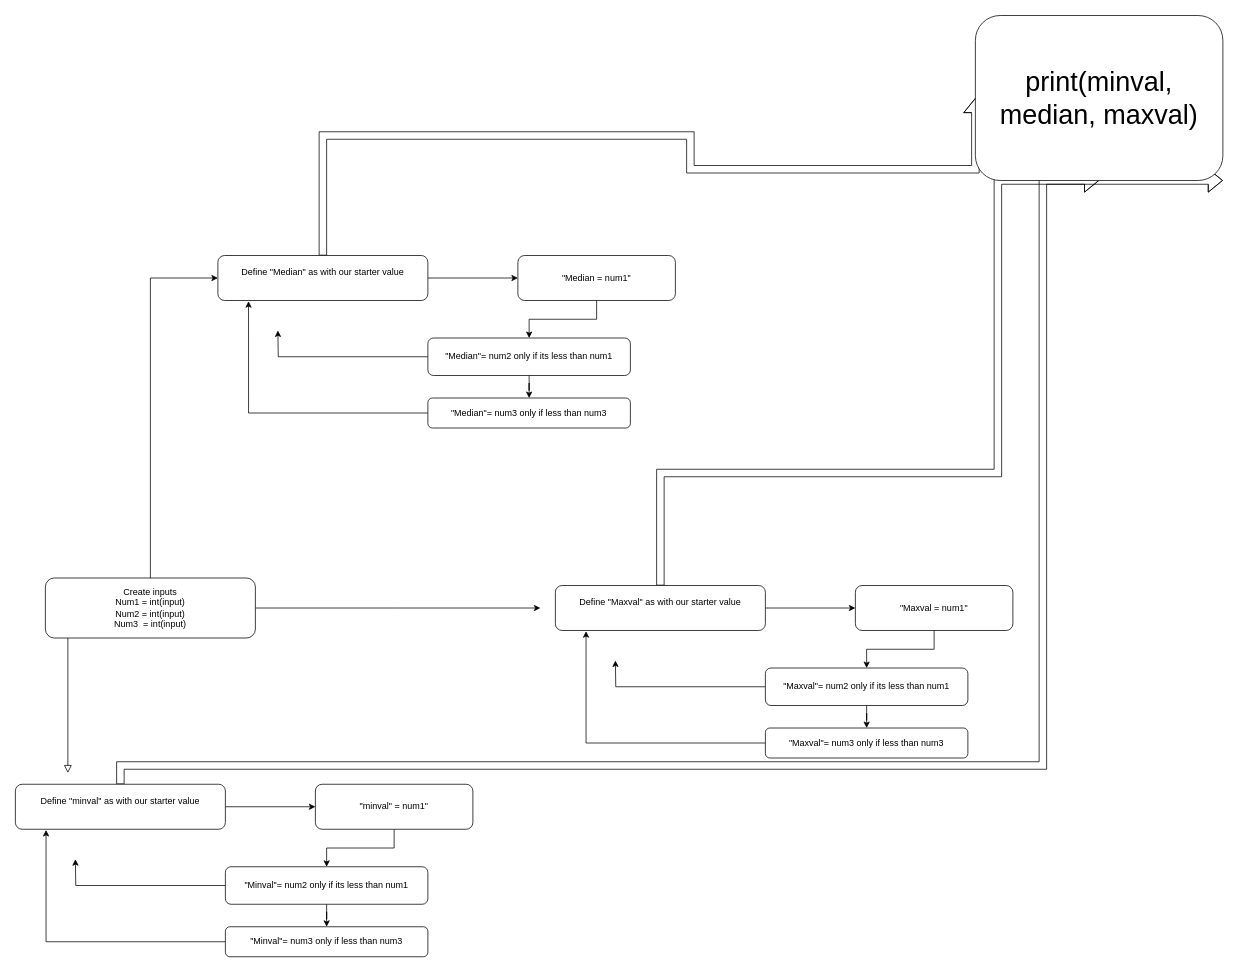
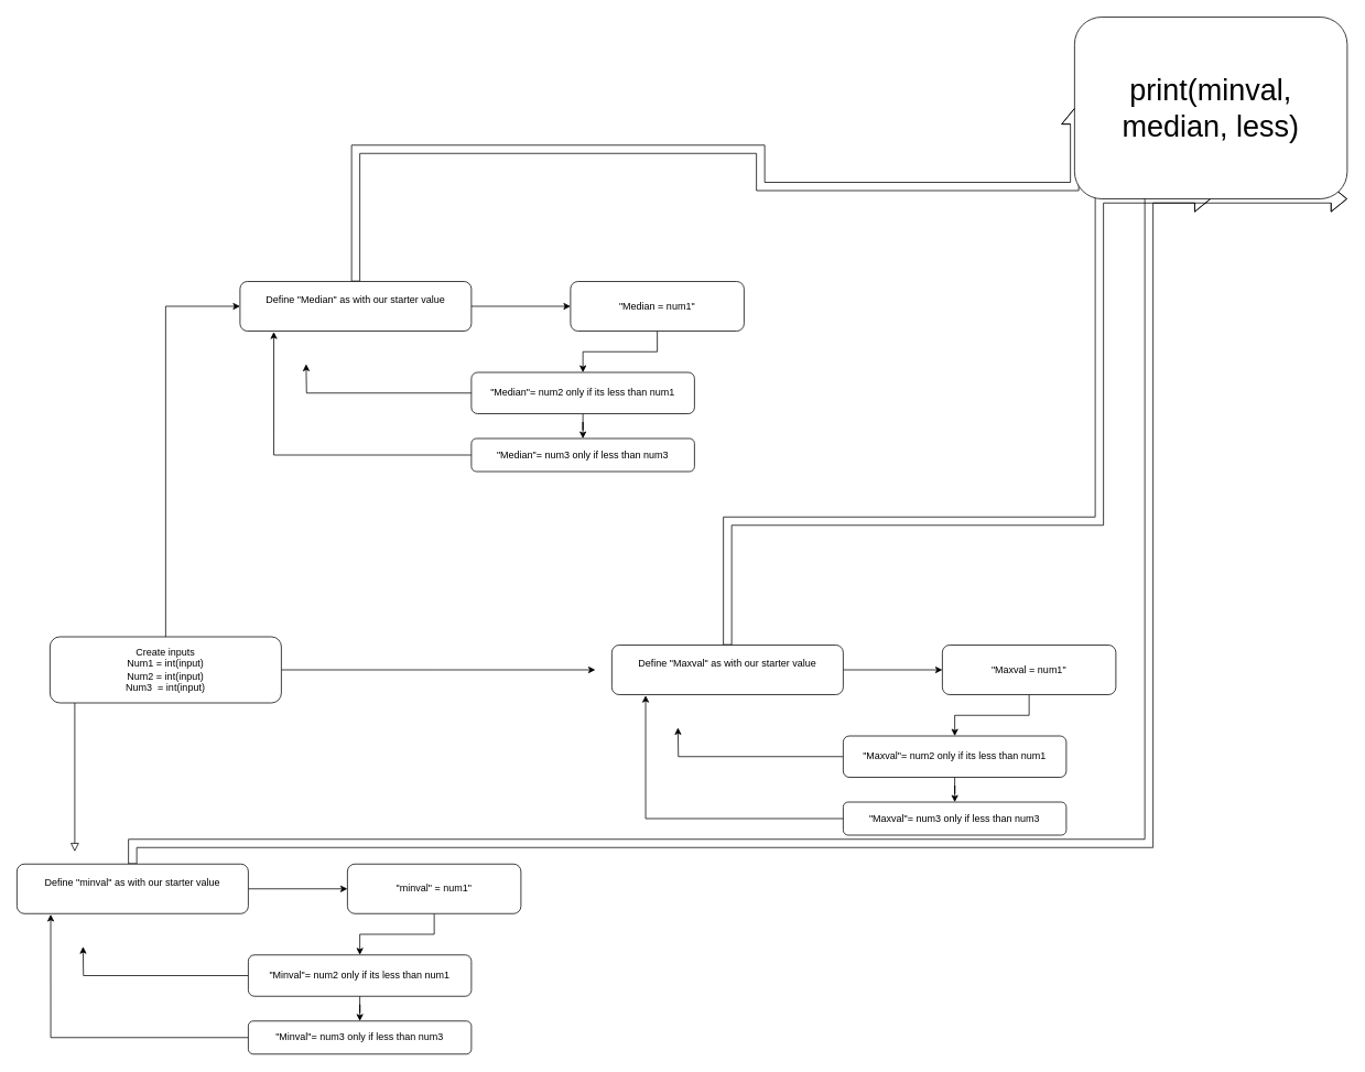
  <mxCell id="0" />
  <mxCell id="1" parent="0" />
  <mxCell id="2" value="" style="rounded=0;html=1;jettySize=auto;orthogonalLoop=1;fontSize=11;endArrow=block;endFill=0;endSize=8;strokeWidth=1;shadow=0;labelBackgroundColor=none;edgeStyle=orthogonalEdgeStyle;" parent="1" source="5" edge="1"><mxGeometry relative="1" as="geometry"><mxPoint x="90" y="1030" as="targetPoint" /><Array as="points"><mxPoint x="90" y="990" /></Array></mxGeometry></mxCell>
  <mxCell id="3" style="edgeStyle=orthogonalEdgeStyle;rounded=0;orthogonalLoop=1;jettySize=auto;html=1;" edge="1" parent="1" source="5"><mxGeometry relative="1" as="geometry"><mxPoint x="720" y="810" as="targetPoint" /></mxGeometry></mxCell>
  <mxCell id="4" style="edgeStyle=orthogonalEdgeStyle;rounded=0;orthogonalLoop=1;jettySize=auto;html=1;entryX=0;entryY=0.5;entryDx=0;entryDy=0;" edge="1" parent="1" source="5" target="28"><mxGeometry relative="1" as="geometry" /></mxCell>
  <mxCell id="5" value="Create inputs&lt;div&gt;Num1 = int(input)&lt;/div&gt;&lt;div&gt;Num2 = int(input)&lt;/div&gt;&lt;div&gt;Num3&amp;nbsp; = int(input)&lt;/div&gt;" style="rounded=1;whiteSpace=wrap;html=1;fontSize=12;glass=0;strokeWidth=1;shadow=0;" parent="1" vertex="1"><mxGeometry x="60" y="770" width="280" height="80" as="geometry" /></mxCell>
  <mxCell id="6" style="edgeStyle=orthogonalEdgeStyle;rounded=0;orthogonalLoop=1;jettySize=auto;html=1;entryX=0;entryY=0.5;entryDx=0;entryDy=0;" edge="1" parent="1" source="8" target="15"><mxGeometry relative="1" as="geometry"><mxPoint x="420" y="1105" as="targetPoint" /></mxGeometry></mxCell>
  <mxCell id="7" style="edgeStyle=orthogonalEdgeStyle;rounded=0;orthogonalLoop=1;jettySize=auto;html=1;entryX=1;entryY=1;entryDx=0;entryDy=0;shape=flexArrow;" edge="1" parent="1" source="8" target="36"><mxGeometry relative="1" as="geometry"><Array as="points"><mxPoint x="160" y="1020" /><mxPoint x="1390" y="1020" /></Array></mxGeometry></mxCell>
  <mxCell id="8" value="Define &quot;minval&quot; as with our starter value&lt;div&gt;&amp;nbsp;&lt;/div&gt;" style="rounded=1;whiteSpace=wrap;html=1;" vertex="1" parent="1"><mxGeometry x="20" y="1045" width="280" height="60" as="geometry" /></mxCell>
  <mxCell id="9" style="edgeStyle=orthogonalEdgeStyle;rounded=0;orthogonalLoop=1;jettySize=auto;html=1;" edge="1" parent="1" source="11"><mxGeometry relative="1" as="geometry"><mxPoint x="100" y="1145" as="targetPoint" /></mxGeometry></mxCell>
  <mxCell id="10" style="edgeStyle=orthogonalEdgeStyle;rounded=0;orthogonalLoop=1;jettySize=auto;html=1;entryX=0.5;entryY=0;entryDx=0;entryDy=0;" edge="1" parent="1" source="11" target="13"><mxGeometry relative="1" as="geometry" /></mxCell>
  <mxCell id="11" value="&quot;Minval&quot;= num2 only if its less than num1" style="rounded=1;whiteSpace=wrap;html=1;" vertex="1" parent="1"><mxGeometry x="300" y="1155" width="270" height="50" as="geometry" /></mxCell>
  <mxCell id="12" style="edgeStyle=orthogonalEdgeStyle;rounded=0;orthogonalLoop=1;jettySize=auto;html=1;entryX=0.146;entryY=1.017;entryDx=0;entryDy=0;entryPerimeter=0;exitX=0;exitY=0.5;exitDx=0;exitDy=0;" edge="1" parent="1" source="13" target="8"><mxGeometry relative="1" as="geometry"><mxPoint x="60" y="1145" as="targetPoint" /></mxGeometry></mxCell>
  <mxCell id="13" value="&quot;Minval&quot;= num3 only if less than num3" style="rounded=1;whiteSpace=wrap;html=1;" vertex="1" parent="1"><mxGeometry x="300" y="1235" width="270" height="40" as="geometry" /></mxCell>
  <mxCell id="14" style="edgeStyle=orthogonalEdgeStyle;rounded=0;orthogonalLoop=1;jettySize=auto;html=1;" edge="1" parent="1" source="15" target="11"><mxGeometry relative="1" as="geometry" /></mxCell>
  <mxCell id="15" value="&quot;minval&quot; = num1&quot;" style="rounded=1;whiteSpace=wrap;html=1;" vertex="1" parent="1"><mxGeometry x="420" y="1045" width="210" height="60" as="geometry" /></mxCell>
  <mxCell id="16" style="edgeStyle=orthogonalEdgeStyle;rounded=0;orthogonalLoop=1;jettySize=auto;html=1;entryX=0;entryY=0.5;entryDx=0;entryDy=0;" edge="1" parent="1" source="18" target="25"><mxGeometry relative="1" as="geometry"><mxPoint x="1140" y="840" as="targetPoint" /></mxGeometry></mxCell>
  <mxCell id="17" style="edgeStyle=orthogonalEdgeStyle;rounded=0;orthogonalLoop=1;jettySize=auto;html=1;entryX=0.5;entryY=1;entryDx=0;entryDy=0;shape=flexArrow;" edge="1" parent="1" source="18" target="36"><mxGeometry relative="1" as="geometry"><Array as="points"><mxPoint x="880" y="630" /><mxPoint x="1330" y="630" /></Array></mxGeometry></mxCell>
  <mxCell id="18" value="Define &quot;Maxval&quot; as with our starter value&lt;div&gt;&amp;nbsp;&lt;/div&gt;" style="rounded=1;whiteSpace=wrap;html=1;" vertex="1" parent="1"><mxGeometry x="740" width="280" height="60" as="geometry" y="780" /></mxCell>
  <mxCell id="19" style="edgeStyle=orthogonalEdgeStyle;rounded=0;orthogonalLoop=1;jettySize=auto;html=1;" edge="1" parent="1" source="21"><mxGeometry relative="1" as="geometry"><mxPoint x="820" y="880" as="targetPoint" /></mxGeometry></mxCell>
  <mxCell id="20" style="edgeStyle=orthogonalEdgeStyle;rounded=0;orthogonalLoop=1;jettySize=auto;html=1;entryX=0.5;entryY=0;entryDx=0;entryDy=0;" edge="1" parent="1" source="21" target="23"><mxGeometry relative="1" as="geometry" /></mxCell>
  <mxCell id="21" value="&quot;Maxval&quot;= num2 only if its less than num1" style="rounded=1;whiteSpace=wrap;html=1;" vertex="1" parent="1"><mxGeometry x="1020" y="890" width="270" height="50" as="geometry" /></mxCell>
  <mxCell id="22" style="edgeStyle=orthogonalEdgeStyle;rounded=0;orthogonalLoop=1;jettySize=auto;html=1;entryX=0.146;entryY=1.017;entryDx=0;entryDy=0;entryPerimeter=0;exitX=0;exitY=0.5;exitDx=0;exitDy=0;" edge="1" parent="1" source="23" target="18"><mxGeometry relative="1" as="geometry"><mxPoint x="780" y="880" as="targetPoint" /></mxGeometry></mxCell>
  <mxCell id="23" value="&quot;Maxval&quot;= num3 only if less than num3" style="rounded=1;whiteSpace=wrap;html=1;" vertex="1" parent="1"><mxGeometry x="1020" y="970" width="270" height="40" as="geometry" /></mxCell>
  <mxCell id="24" style="edgeStyle=orthogonalEdgeStyle;rounded=0;orthogonalLoop=1;jettySize=auto;html=1;" edge="1" parent="1" source="25" target="21"><mxGeometry relative="1" as="geometry" /></mxCell>
  <mxCell id="25" value="&quot;Maxval = num1&quot;" style="rounded=1;whiteSpace=wrap;html=1;" vertex="1" parent="1"><mxGeometry x="1140" width="210" height="60" as="geometry" y="780" /></mxCell>
  <mxCell id="26" style="edgeStyle=orthogonalEdgeStyle;rounded=0;orthogonalLoop=1;jettySize=auto;html=1;entryX=0;entryY=0.5;entryDx=0;entryDy=0;" edge="1" parent="1" source="28" target="35"><mxGeometry relative="1" as="geometry"><mxPoint x="690" y="400" as="targetPoint" /></mxGeometry></mxCell>
  <mxCell id="27" style="edgeStyle=orthogonalEdgeStyle;rounded=0;orthogonalLoop=1;jettySize=auto;html=1;entryX=0;entryY=0.5;entryDx=0;entryDy=0;shape=flexArrow;" edge="1" parent="1" source="28" target="36"><mxGeometry relative="1" as="geometry"><Array as="points"><mxPoint x="430" y="180" /><mxPoint x="920" y="180" /><mxPoint x="920" y="225" /></Array></mxGeometry></mxCell>
  <mxCell id="28" value="Define &quot;Median&quot; as with our starter value&lt;div&gt;&amp;nbsp;&lt;/div&gt;" style="rounded=1;whiteSpace=wrap;html=1;" vertex="1" parent="1"><mxGeometry x="290" y="340" width="280" height="60" as="geometry" /></mxCell>
  <mxCell id="29" style="edgeStyle=orthogonalEdgeStyle;rounded=0;orthogonalLoop=1;jettySize=auto;html=1;" edge="1" parent="1" source="31"><mxGeometry relative="1" as="geometry"><mxPoint x="370" y="440" as="targetPoint" /></mxGeometry></mxCell>
  <mxCell id="30" style="edgeStyle=orthogonalEdgeStyle;rounded=0;orthogonalLoop=1;jettySize=auto;html=1;entryX=0.5;entryY=0;entryDx=0;entryDy=0;" edge="1" parent="1" source="31" target="33"><mxGeometry relative="1" as="geometry" /></mxCell>
  <mxCell id="31" value="&quot;Median&quot;= num2 only if its less than num1" style="rounded=1;whiteSpace=wrap;html=1;" vertex="1" parent="1"><mxGeometry x="570" y="450" width="270" height="50" as="geometry" /></mxCell>
  <mxCell id="32" style="edgeStyle=orthogonalEdgeStyle;rounded=0;orthogonalLoop=1;jettySize=auto;html=1;entryX=0.146;entryY=1.017;entryDx=0;entryDy=0;entryPerimeter=0;exitX=0;exitY=0.5;exitDx=0;exitDy=0;" edge="1" parent="1" source="33" target="28"><mxGeometry relative="1" as="geometry"><mxPoint x="330" y="440" as="targetPoint" /></mxGeometry></mxCell>
  <mxCell id="33" value="&quot;Median&quot;= num3 only if less than num3" style="rounded=1;whiteSpace=wrap;html=1;" vertex="1" parent="1"><mxGeometry x="570" y="530" width="270" height="40" as="geometry" /></mxCell>
  <mxCell id="34" style="edgeStyle=orthogonalEdgeStyle;rounded=0;orthogonalLoop=1;jettySize=auto;html=1;" edge="1" parent="1" source="35" target="31"><mxGeometry relative="1" as="geometry" /></mxCell>
  <mxCell id="35" value="&quot;Median = num1&quot;" style="rounded=1;whiteSpace=wrap;html=1;" vertex="1" parent="1"><mxGeometry x="690" y="340" width="210" height="60" as="geometry" /></mxCell>
- <mxCell id="36" value="&lt;font style=&quot;font-size: 36px;&quot;&gt;print(minval, median, maxval)&lt;/font&gt;" style="rounded=1;whiteSpace=wrap;html=1;" vertex="1" parent="1"><mxGeometry x="1300" y="20" width="330" height="220" as="geometry" /></mxCell>
+ <mxCell id="36" value="&lt;font style=&quot;font-size: 36px;&quot;&gt;print(minval, median, less)&lt;/font&gt;" style="rounded=1;whiteSpace=wrap;html=1;" vertex="1" parent="1"><mxGeometry x="1300" y="20" width="330" height="220" as="geometry" /></mxCell>
